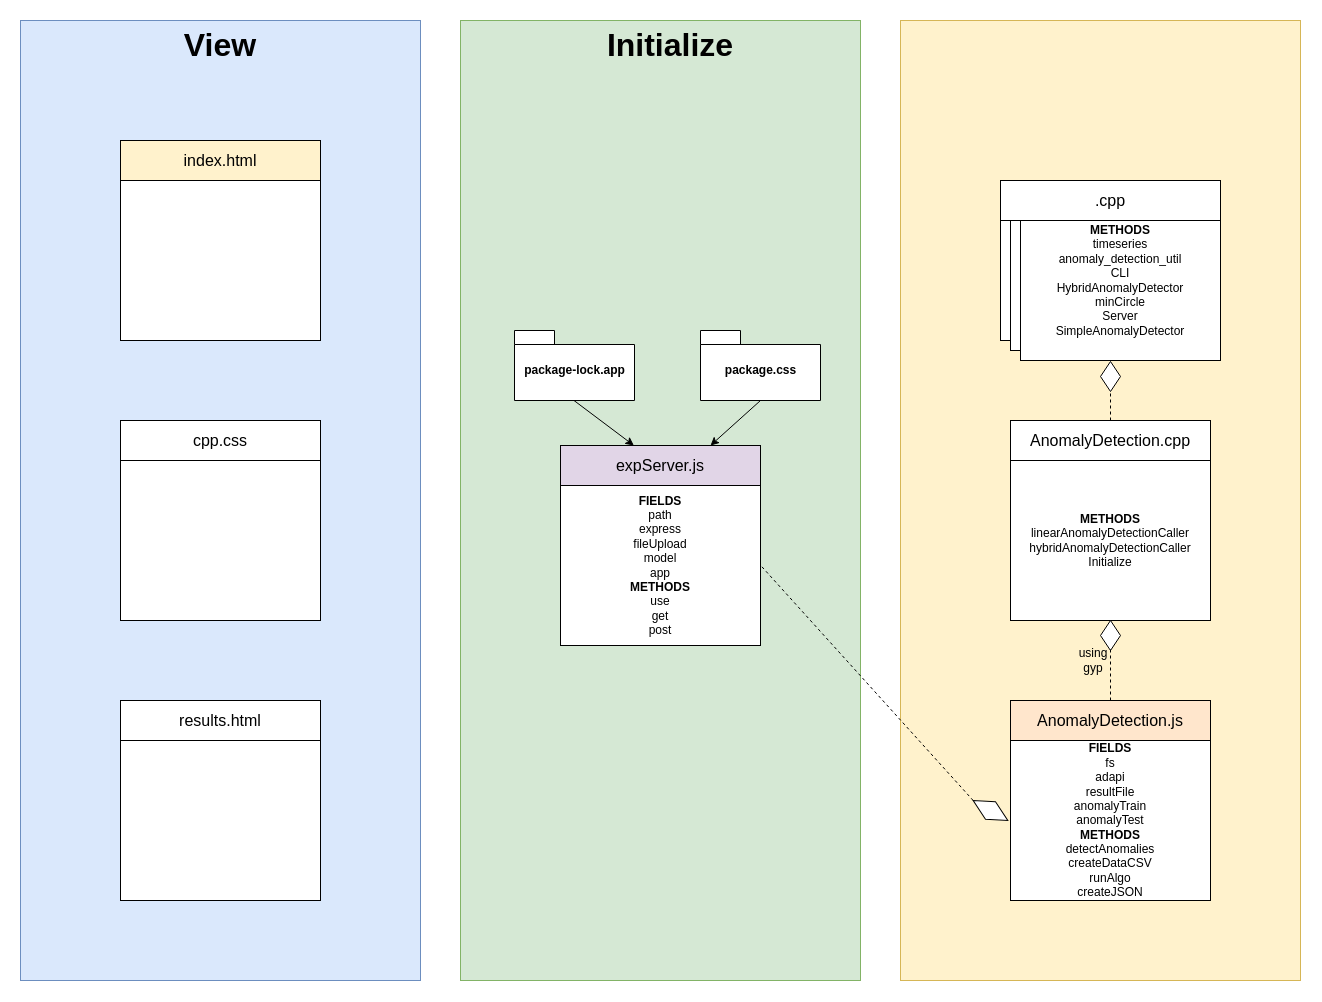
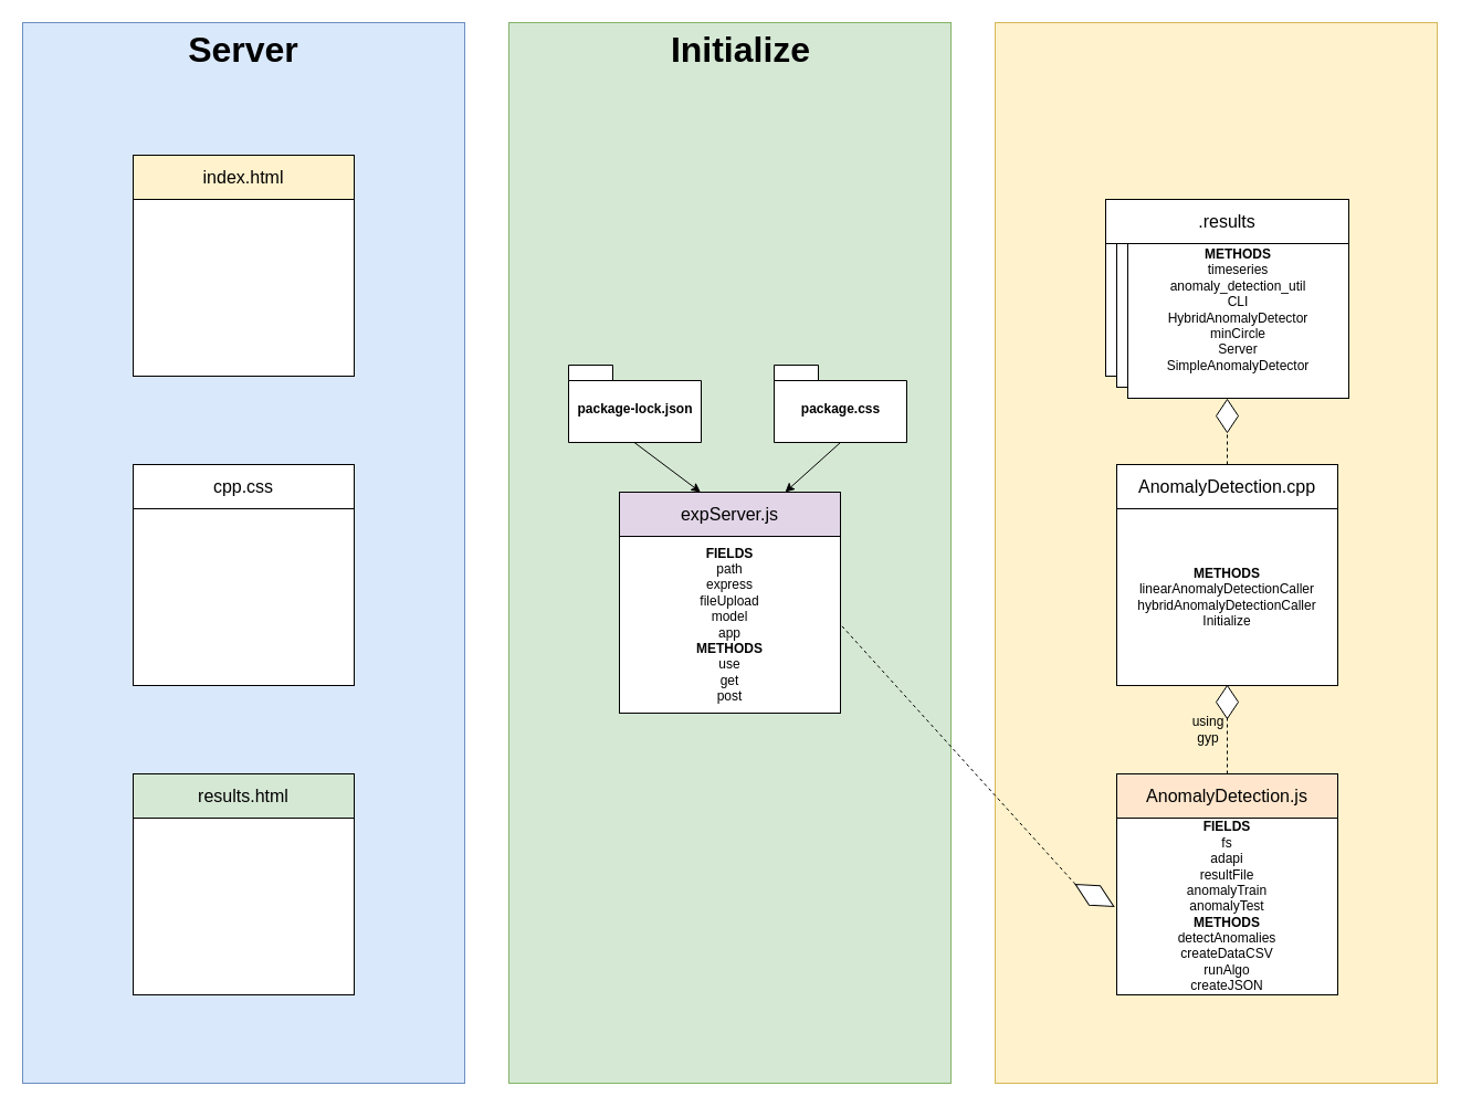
  <mxCell id="0" />
  <mxCell id="1" parent="0" />
  <mxCell id="2" value="" style="rounded=0;whiteSpace=wrap;html=1;fontSize=11;labelBackgroundColor=none;labelBorderColor=none;strokeColor=#6c8ebf;fillColor=#dae8fc;" parent="1" vertex="1"><mxGeometry x="20" y="20" width="400" height="960" as="geometry" /></mxCell>
  <mxCell id="3" value="" style="rounded=0;whiteSpace=wrap;html=1;fontSize=11;labelBackgroundColor=none;labelBorderColor=none;strokeColor=#82b366;fillColor=#d5e8d4;" parent="1" vertex="1"><mxGeometry x="460" y="20" width="400" height="960" as="geometry" /></mxCell>
  <mxCell id="4" value="" style="rounded=0;whiteSpace=wrap;html=1;fontSize=11;labelBackgroundColor=none;labelBorderColor=none;strokeColor=#d6b656;fillColor=#fff2cc;" parent="1" vertex="1"><mxGeometry x="900" y="20" width="400" height="960" as="geometry" /></mxCell>
  <mxCell id="5" value="&lt;b&gt;Initialize&lt;/b&gt;" style="text;html=1;strokeColor=none;align=center;verticalAlign=middle;whiteSpace=wrap;rounded=0;labelBackgroundColor=none;fontSize=32;fontColor=#000000;" parent="1" vertex="1"><mxGeometry x="580" y="20" width="180" height="50" as="geometry" /></mxCell>
- <mxCell id="6" value="&lt;font style=&quot;font-size: 32px&quot;&gt;&lt;b style=&quot;font-size: 32px&quot;&gt;View&lt;/b&gt;&lt;/font&gt;" style="text;html=1;strokeColor=none;align=center;verticalAlign=middle;whiteSpace=wrap;rounded=0;labelBackgroundColor=none;fontSize=32;fontColor=#000000;" parent="1" vertex="1"><mxGeometry x="130" y="20" width="180" height="50" as="geometry" /></mxCell>
+ <mxCell id="6" value="&lt;font style=&quot;font-size: 32px&quot;&gt;&lt;b style=&quot;font-size: 32px&quot;&gt;Server&lt;/b&gt;&lt;/font&gt;" style="text;html=1;strokeColor=none;align=center;verticalAlign=middle;whiteSpace=wrap;rounded=0;labelBackgroundColor=none;fontSize=32;fontColor=#000000;" parent="1" vertex="1"><mxGeometry x="130" y="20" width="180" height="50" as="geometry" /></mxCell>
  <mxCell id="7" value="" style="rounded=0;whiteSpace=wrap;html=1;" parent="1" vertex="1"><mxGeometry x="120" y="180" width="200" height="160" as="geometry" /></mxCell>
  <mxCell id="8" value="&lt;font style=&quot;font-size: 16px&quot;&gt;index.html&lt;/font&gt;" style="rounded=0;whiteSpace=wrap;html=1;fillColor=#fff2cc;" parent="1" vertex="1"><mxGeometry x="120" y="140" width="200" height="40" as="geometry" /></mxCell>
  <mxCell id="9" value="" style="rounded=0;whiteSpace=wrap;html=1;" parent="1" vertex="1"><mxGeometry x="120" y="460" width="200" height="160" as="geometry" /></mxCell>
  <mxCell id="10" value="&lt;font style=&quot;font-size: 16px&quot;&gt;cpp.css&lt;/font&gt;" style="rounded=0;whiteSpace=wrap;html=1;" parent="1" vertex="1"><mxGeometry x="120" y="420" width="200" height="40" as="geometry" /></mxCell>
  <mxCell id="11" value="" style="rounded=0;whiteSpace=wrap;html=1;" parent="1" vertex="1"><mxGeometry x="120" y="740" width="200" height="160" as="geometry" /></mxCell>
- <mxCell id="12" value="&lt;font style=&quot;font-size: 16px&quot;&gt;results.html&lt;/font&gt;" style="rounded=0;whiteSpace=wrap;html=1;" parent="1" vertex="1"><mxGeometry x="120" y="700" width="200" height="40" as="geometry" /></mxCell>
+ <mxCell id="12" value="&lt;font style=&quot;font-size: 16px&quot;&gt;results.html&lt;/font&gt;" style="rounded=0;whiteSpace=wrap;html=1;fillColor=#d5e8d4;" parent="1" vertex="1"><mxGeometry x="120" y="700" width="200" height="40" as="geometry" /></mxCell>
  <mxCell id="13" value="" style="rounded=0;whiteSpace=wrap;html=1;" vertex="1" parent="1"><mxGeometry x="1000" y="180" width="200" height="160" as="geometry" /></mxCell>
  <mxCell id="14" value="" style="rounded=0;whiteSpace=wrap;html=1;" vertex="1" parent="1"><mxGeometry x="1010" y="190" width="200" height="160" as="geometry" /></mxCell>
  <mxCell id="15" value="&lt;b&gt;METHODS&lt;/b&gt;&lt;br&gt;timeseries&lt;br&gt;anomaly_detection_util&lt;br&gt;CLI&lt;br&gt;HybridAnomalyDetector&lt;br&gt;minCircle&lt;br&gt;Server&lt;br&gt;SimpleAnomalyDetector" style="rounded=0;whiteSpace=wrap;html=1;" vertex="1" parent="1"><mxGeometry x="1020" y="200" width="200" height="160" as="geometry" /></mxCell>
- <mxCell id="16" value="&lt;span style=&quot;font-size: 16px&quot;&gt;.cpp&lt;/span&gt;" style="rounded=0;whiteSpace=wrap;html=1;" vertex="1" parent="1"><mxGeometry x="1000" y="180" width="220" height="40" as="geometry" /></mxCell>
+ <mxCell id="16" value="&lt;span style=&quot;font-size: 16px&quot;&gt;.results&lt;/span&gt;" style="rounded=0;whiteSpace=wrap;html=1;" vertex="1" parent="1"><mxGeometry x="1000" y="180" width="220" height="40" as="geometry" /></mxCell>
  <mxCell id="17" value="&lt;b&gt;METHODS&lt;/b&gt;&lt;br&gt;linearAnomalyDetectionCaller&lt;br&gt;hybridAnomalyDetectionCaller&lt;br&gt;Initialize" style="rounded=0;whiteSpace=wrap;html=1;" vertex="1" parent="1"><mxGeometry x="1010" y="460" width="200" height="160" as="geometry" /></mxCell>
  <mxCell id="18" value="&lt;font style=&quot;font-size: 16px&quot;&gt;AnomalyDetection.cpp&lt;/font&gt;" style="rounded=0;whiteSpace=wrap;html=1;" vertex="1" parent="1"><mxGeometry x="1010" y="420" width="200" height="40" as="geometry" /></mxCell>
  <mxCell id="19" value="package.css" style="shape=folder;fontStyle=1;spacingTop=10;tabWidth=40;tabHeight=14;tabPosition=left;html=1;" vertex="1" parent="1"><mxGeometry x="700" y="330" width="120" height="70" as="geometry" /></mxCell>
- <mxCell id="20" value="package-lock.app" style="shape=folder;fontStyle=1;spacingTop=10;tabWidth=40;tabHeight=14;tabPosition=left;html=1;" vertex="1" parent="1"><mxGeometry x="514" y="330" width="120" height="70" as="geometry" /></mxCell>
+ <mxCell id="20" value="package-lock.json" style="shape=folder;fontStyle=1;spacingTop=10;tabWidth=40;tabHeight=14;tabPosition=left;html=1;" vertex="1" parent="1"><mxGeometry x="514" y="330" width="120" height="70" as="geometry" /></mxCell>
  <mxCell id="21" value="&lt;b&gt;FIELDS&lt;/b&gt;&lt;br&gt;fs&lt;br&gt;adapi&lt;br&gt;resultFile&lt;br&gt;anomalyTrain&lt;br&gt;anomalyTest&lt;br&gt;&lt;b&gt;METHODS&lt;br&gt;&lt;/b&gt;detectAnomalies&lt;br&gt;createDataCSV&lt;br&gt;runAlgo&lt;br&gt;createJSON" style="rounded=0;whiteSpace=wrap;html=1;" vertex="1" parent="1"><mxGeometry x="1010" y="740" width="200" height="160" as="geometry" /></mxCell>
  <mxCell id="22" value="&lt;font style=&quot;font-size: 16px&quot;&gt;AnomalyDetection.js&lt;/font&gt;" style="rounded=0;whiteSpace=wrap;html=1;fillColor=#ffe6cc;" vertex="1" parent="1"><mxGeometry x="1010" y="700" width="200" height="40" as="geometry" /></mxCell>
  <mxCell id="23" value="using gyp" style="text;html=1;strokeColor=none;fillColor=none;align=center;verticalAlign=middle;whiteSpace=wrap;rounded=0;" vertex="1" parent="1"><mxGeometry x="1073" y="650" width="40" height="20" as="geometry" /></mxCell>
  <mxCell id="24" value="&lt;b&gt;FIELDS&lt;/b&gt;&lt;br&gt;path&lt;br&gt;express&lt;br&gt;fileUpload&lt;br&gt;model&lt;br&gt;app&lt;br&gt;&lt;b&gt;METHODS&lt;br&gt;&lt;/b&gt;use&lt;br&gt;get&lt;br&gt;post" style="rounded=0;whiteSpace=wrap;html=1;" vertex="1" parent="1"><mxGeometry x="560" y="485" width="200" height="160" as="geometry" /></mxCell>
  <mxCell id="25" value="&lt;font style=&quot;font-size: 16px&quot;&gt;expServer.js&lt;/font&gt;" style="rounded=0;whiteSpace=wrap;html=1;fillColor=#e1d5e7;" vertex="1" parent="1"><mxGeometry x="560" y="445" width="200" height="40" as="geometry" /></mxCell>
  <mxCell id="26" value="" style="endArrow=classic;html=1;" edge="1" parent="1" target="25"><mxGeometry width="50" height="50" relative="1" as="geometry"><mxPoint x="573.5" y="400" as="sourcePoint" /><mxPoint x="573.5" y="456" as="targetPoint" /></mxGeometry></mxCell>
  <mxCell id="27" value="" style="endArrow=classic;html=1;entryX=0.75;entryY=0;entryDx=0;entryDy=0;" edge="1" parent="1" target="25"><mxGeometry width="50" height="50" relative="1" as="geometry"><mxPoint x="760" y="400" as="sourcePoint" /><mxPoint x="819.885" y="445" as="targetPoint" /></mxGeometry></mxCell>
  <mxCell id="28" value="" style="rhombus;whiteSpace=wrap;html=1;rotation=-90;" vertex="1" parent="1"><mxGeometry x="1095" y="366" width="30" height="20" as="geometry" /></mxCell>
  <mxCell id="29" value="" style="endArrow=none;dashed=1;html=1;" edge="1" parent="1" source="18"><mxGeometry width="50" height="50" relative="1" as="geometry"><mxPoint x="1060" y="450" as="sourcePoint" /><mxPoint x="1110" y="390" as="targetPoint" /></mxGeometry></mxCell>
  <mxCell id="30" value="" style="rhombus;whiteSpace=wrap;html=1;rotation=-90;" vertex="1" parent="1"><mxGeometry x="1095" y="625" width="30" height="20" as="geometry" /></mxCell>
  <mxCell id="31" value="" style="endArrow=none;dashed=1;html=1;exitX=0.5;exitY=0;exitDx=0;exitDy=0;" edge="1" parent="1" source="22"><mxGeometry width="50" height="50" relative="1" as="geometry"><mxPoint x="1110" y="679" as="sourcePoint" /><mxPoint x="1110" y="649" as="targetPoint" /></mxGeometry></mxCell>
  <mxCell id="32" value="" style="rhombus;whiteSpace=wrap;html=1;rotation=30;" vertex="1" parent="1"><mxGeometry x="970" y="800" width="40" height="20" as="geometry" /></mxCell>
  <mxCell id="33" value="" style="endArrow=none;dashed=1;html=1;exitX=0;exitY=0.5;exitDx=0;exitDy=0;" edge="1" parent="1" source="32"><mxGeometry width="50" height="50" relative="1" as="geometry"><mxPoint x="860" y="564.71" as="sourcePoint" /><mxPoint x="760" y="564.71" as="targetPoint" /></mxGeometry></mxCell>
